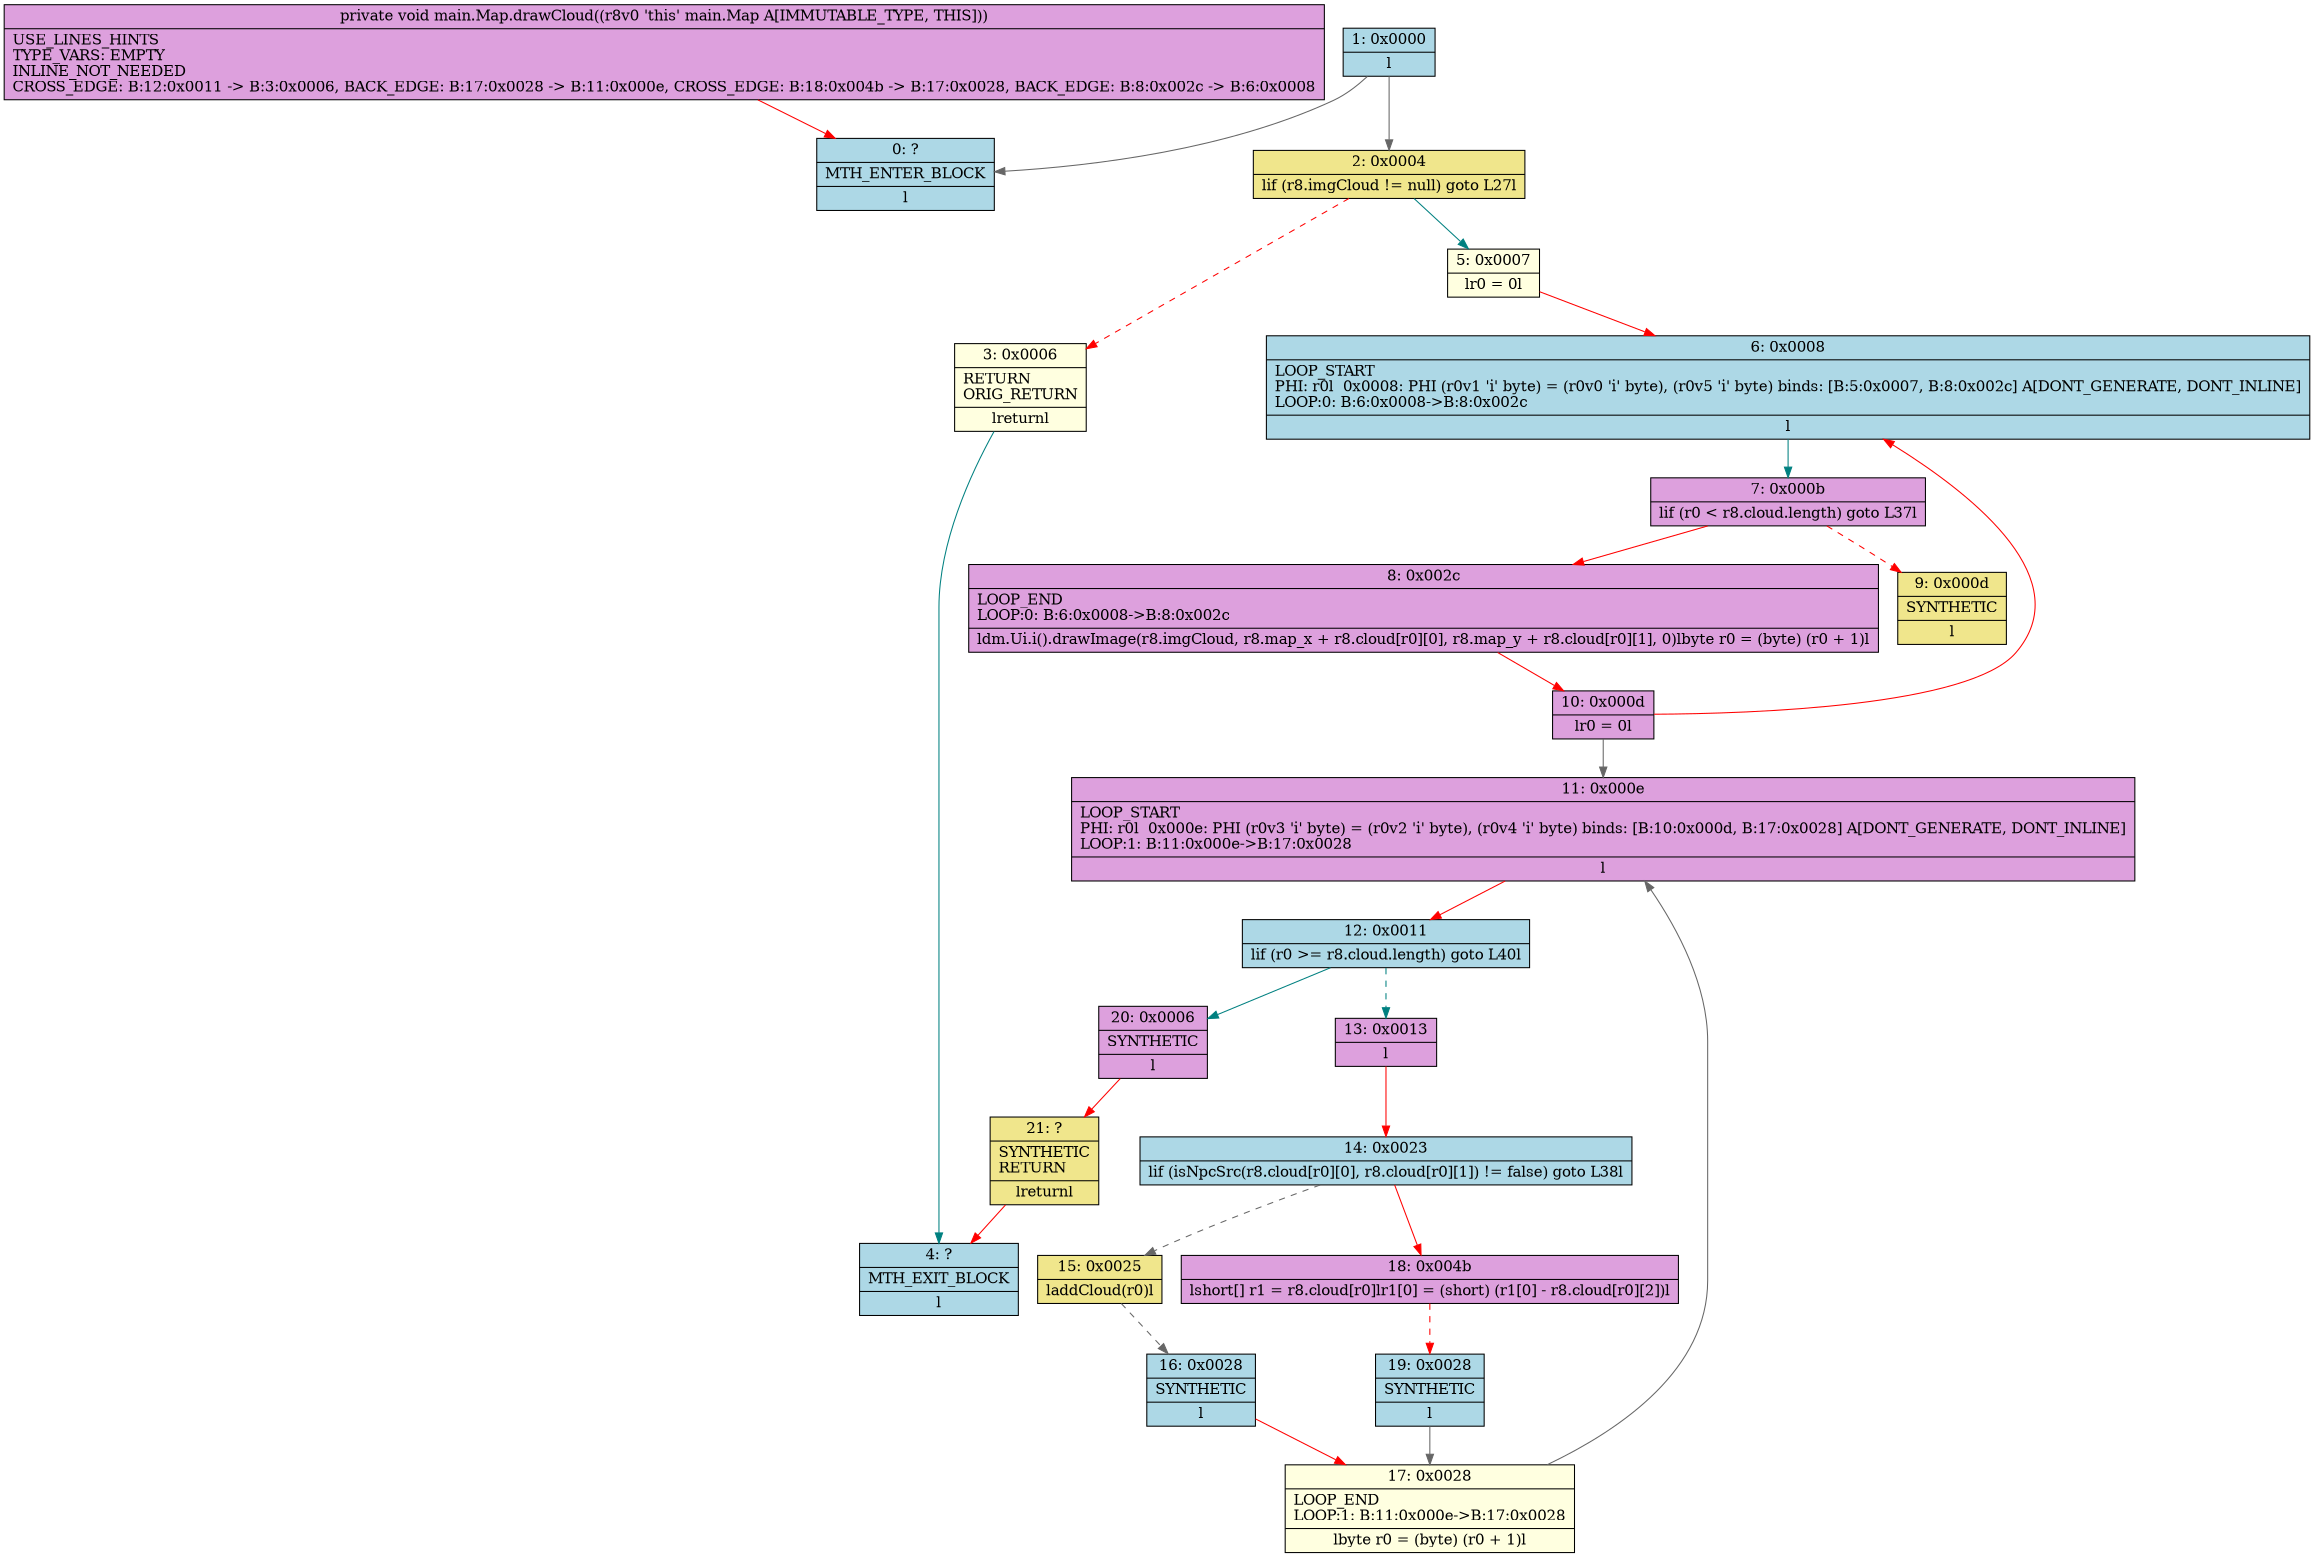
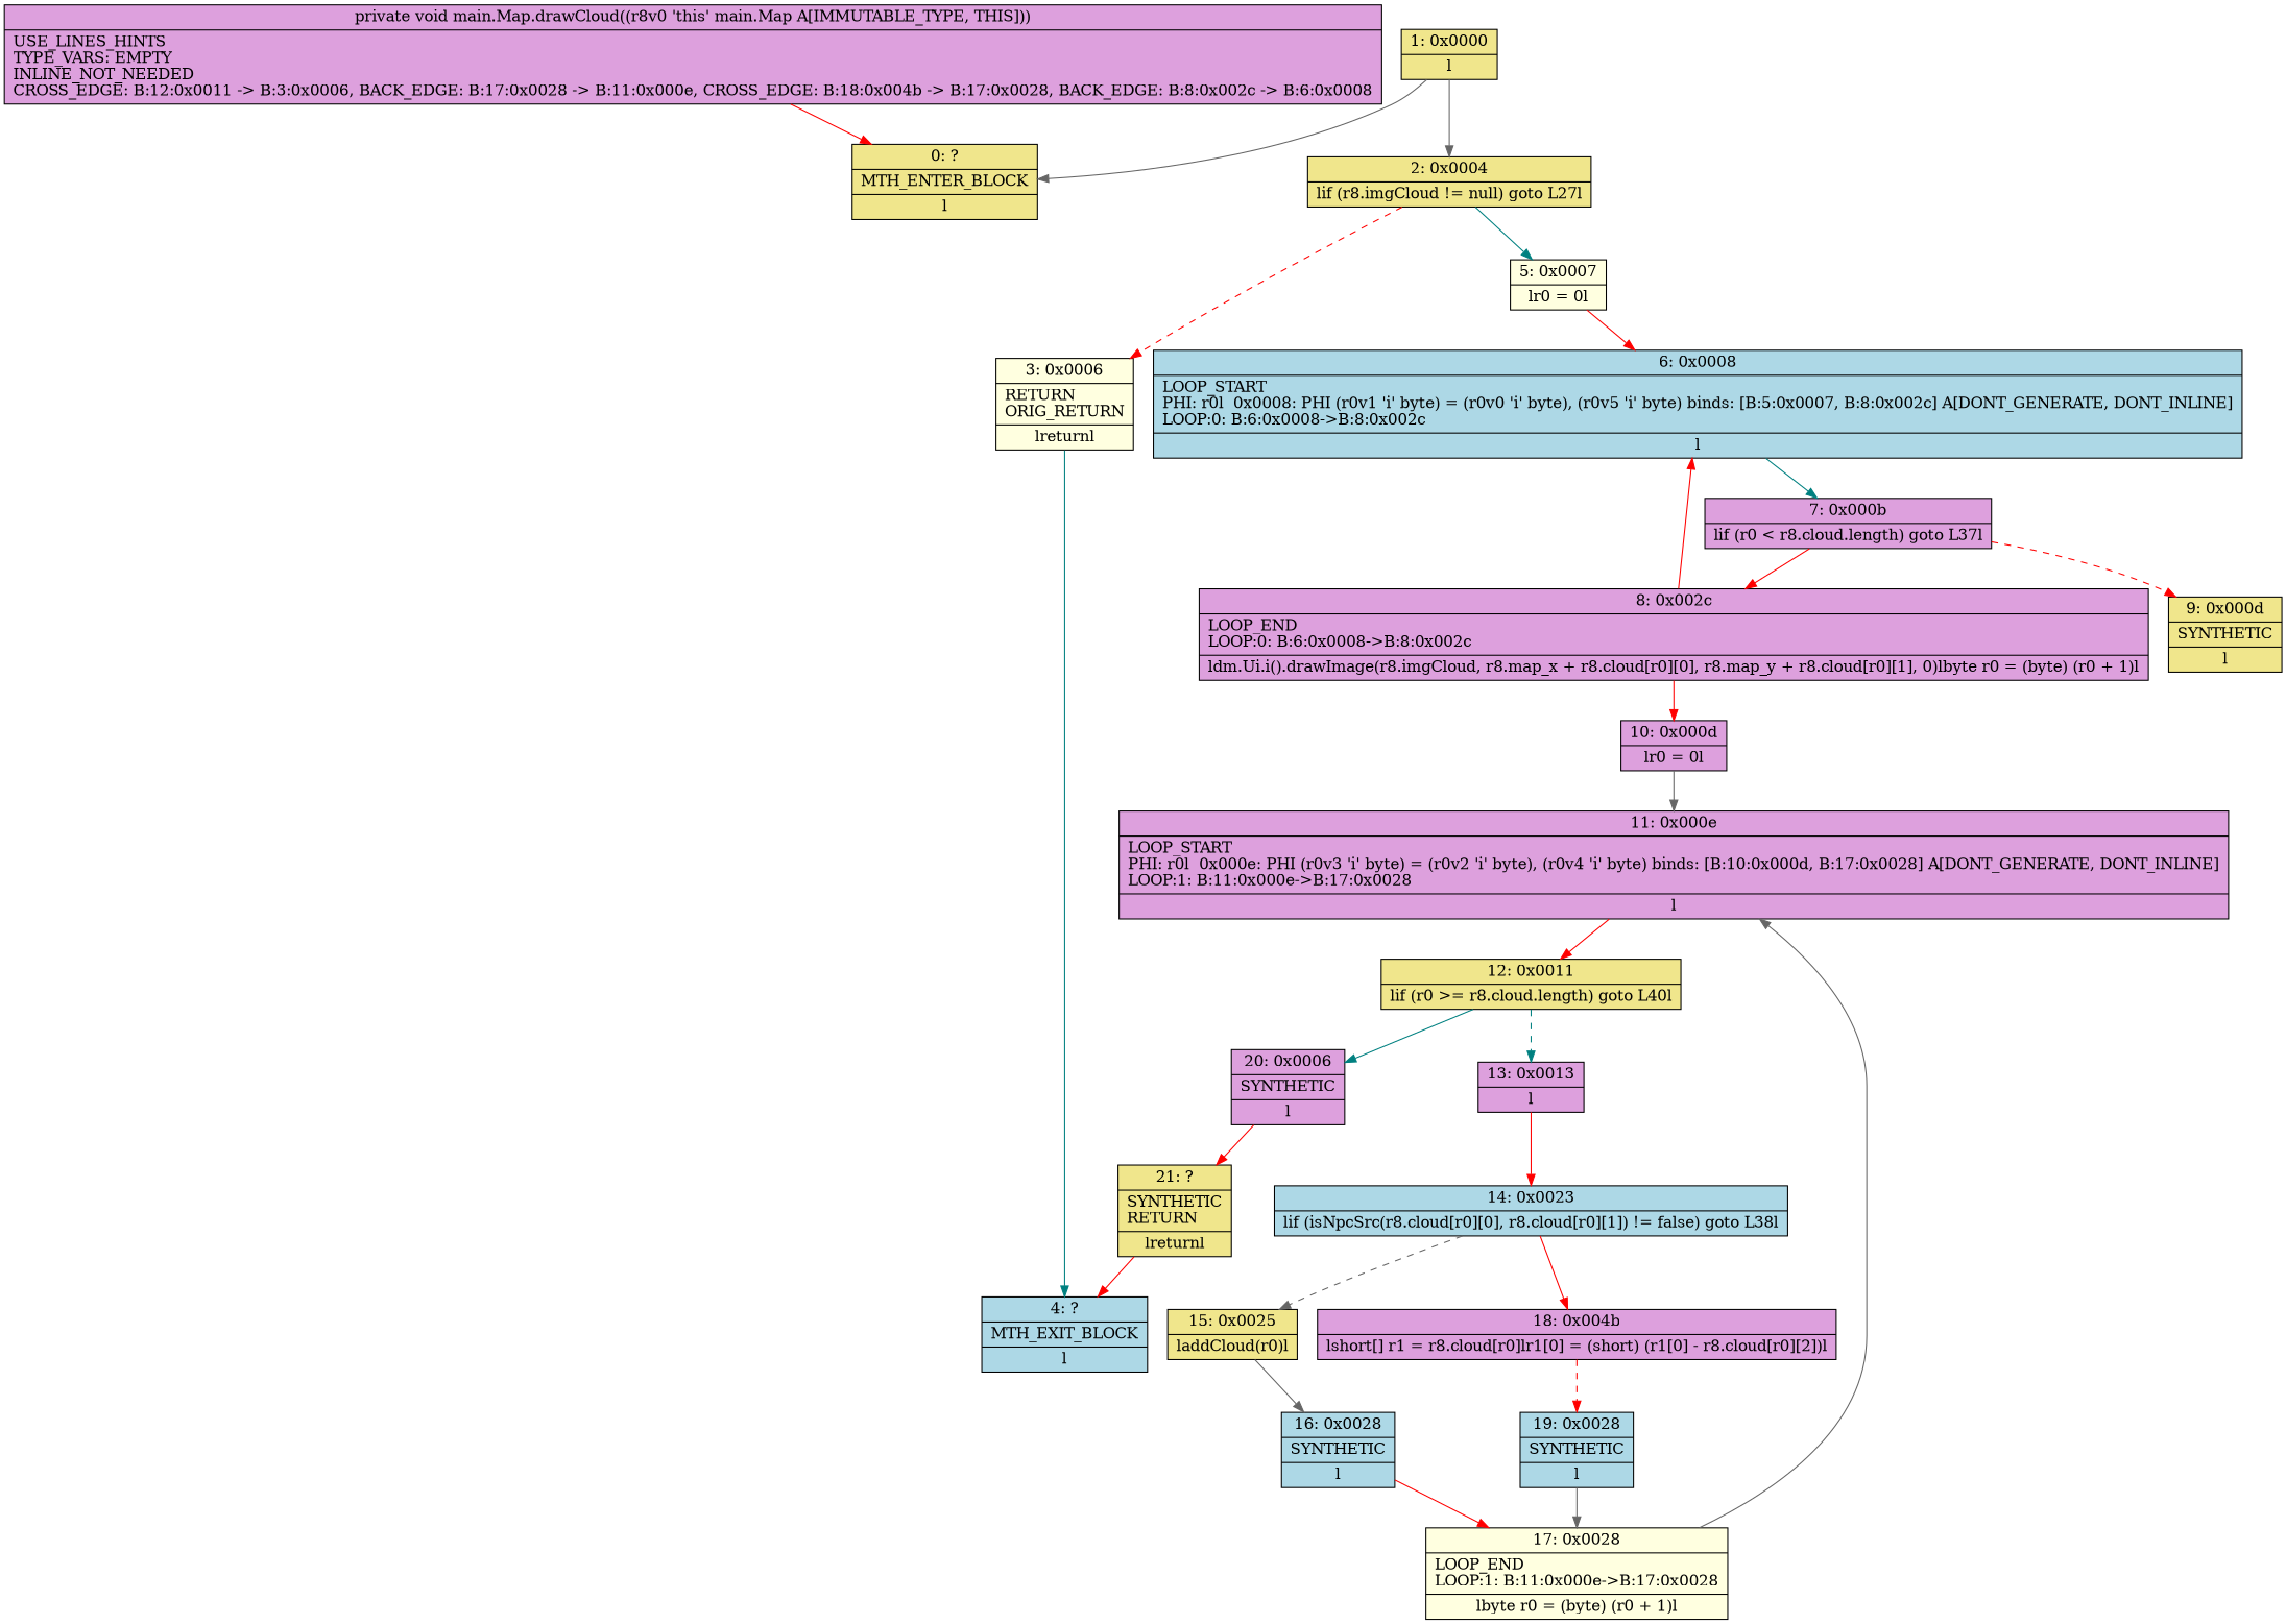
  digraph {
    node [fillcolor=plum shape=record style=filled]
    edge [color=red]
-   n1 [fillcolor=lightblue label="{0\:\ ?|MTH_ENTER_BLOCK\l|l}"]
-   n2 [fillcolor=lightblue label="{1\:\ 0x0000|l}"]
+   n1 [fillcolor=khaki label="{0\:\ ?|MTH_ENTER_BLOCK\l|l}"]
+   n2 [fillcolor=khaki label="{1\:\ 0x0000|l}"]
    n3 [fillcolor=khaki label="{2\:\ 0x0004|lif (r8.imgCloud != null) goto L27l}"]
    n4 [fillcolor=lightyellow label="{3\:\ 0x0006|RETURN\lORIG_RETURN\l|lreturnl}"]
    n5 [fillcolor=lightyellow label="{5\:\ 0x0007|lr0 = 0l}"]
    n6 [fillcolor=lightblue label="{4\:\ ?|MTH_EXIT_BLOCK\l|l}"]
    n7 [fillcolor=lightblue label="{6\:\ 0x0008|LOOP_START\lPHI: r0l  0x0008: PHI (r0v1 'i' byte) = (r0v0 'i' byte), (r0v5 'i' byte) binds: [B:5:0x0007, B:8:0x002c] A[DONT_GENERATE, DONT_INLINE]\lLOOP:0: B:6:0x0008\-\>B:8:0x002c\l|l}"]
    n8 [label="{7\:\ 0x000b|lif (r0 \< r8.cloud.length) goto L37l}"]
    n9 [label="{8\:\ 0x002c|LOOP_END\lLOOP:0: B:6:0x0008\-\>B:8:0x002c\l|ldm.Ui.i().drawImage(r8.imgCloud, r8.map_x + r8.cloud[r0][0], r8.map_y + r8.cloud[r0][1], 0)lbyte r0 = (byte) (r0 + 1)l}"]
    n10 [fillcolor=khaki label="{9\:\ 0x000d|SYNTHETIC\l|l}"]
    n11 [label="{10\:\ 0x000d|lr0 = 0l}"]
    n12 [label="{11\:\ 0x000e|LOOP_START\lPHI: r0l  0x000e: PHI (r0v3 'i' byte) = (r0v2 'i' byte), (r0v4 'i' byte) binds: [B:10:0x000d, B:17:0x0028] A[DONT_GENERATE, DONT_INLINE]\lLOOP:1: B:11:0x000e\-\>B:17:0x0028\l|l}"]
-   n13 [fillcolor=lightblue label="{12\:\ 0x0011|lif (r0 \>= r8.cloud.length) goto L40l}"]
+   n13 [fillcolor=khaki label="{12\:\ 0x0011|lif (r0 \>= r8.cloud.length) goto L40l}"]
    n14 [label="{13\:\ 0x0013|l}"]
    n15 [label="{20\:\ 0x0006|SYNTHETIC\l|l}"]
    n16 [fillcolor=lightblue label="{14\:\ 0x0023|lif (isNpcSrc(r8.cloud[r0][0], r8.cloud[r0][1]) != false) goto L38l}"]
    n17 [fillcolor=khaki label="{21\:\ ?|SYNTHETIC\lRETURN\l|lreturnl}"]
    n18 [fillcolor=khaki label="{15\:\ 0x0025|laddCloud(r0)l}"]
    n19 [label="{18\:\ 0x004b|lshort[] r1 = r8.cloud[r0]lr1[0] = (short) (r1[0] \- r8.cloud[r0][2])l}"]
    n20 [fillcolor=lightblue label="{16\:\ 0x0028|SYNTHETIC\l|l}"]
    n21 [fillcolor=lightblue label="{19\:\ 0x0028|SYNTHETIC\l|l}"]
    n22 [fillcolor=lightyellow label="{17\:\ 0x0028|LOOP_END\lLOOP:1: B:11:0x000e\-\>B:17:0x0028\l|lbyte r0 = (byte) (r0 + 1)l}"]
    n23 [label="{private void main.Map.drawCloud((r8v0 'this' main.Map A[IMMUTABLE_TYPE, THIS]))  | USE_LINES_HINTS\lTYPE_VARS: EMPTY\lINLINE_NOT_NEEDED\lCROSS_EDGE: B:12:0x0011 \-\> B:3:0x0006, BACK_EDGE: B:17:0x0028 \-\> B:11:0x000e, CROSS_EDGE: B:18:0x004b \-\> B:17:0x0028, BACK_EDGE: B:8:0x002c \-\> B:6:0x0008\l}"]
    n2 -> n1 [color=gray40]
    n2 -> n3 [color=gray40]
    n3 -> n4 [style=dashed]
    n3 -> n5 [color=teal]
    n4 -> n6 [color=teal]
    n5 -> n7
    n7 -> n8 [color=teal]
    n8 -> n9
    n8 -> n10 [style=dashed]
-   n11 -> n7
+   n9 -> n7
    n9 -> n11
    n11 -> n12 [color=gray40]
    n12 -> n13
    n13 -> n14 [color=teal style=dashed]
    n13 -> n15 [color=teal]
    n14 -> n16
    n15 -> n17
    n16 -> n18 [color=gray40 style=dashed]
    n16 -> n19
    n17 -> n6
-   n18 -> n20 [color=gray40 style=dashed]
+   n18 -> n20 [color=gray40]
    n19 -> n21 [style=dashed]
    n20 -> n22
    n21 -> n22 [color=gray40]
    n22 -> n12 [color=gray40]
    n23 -> n1
  }
